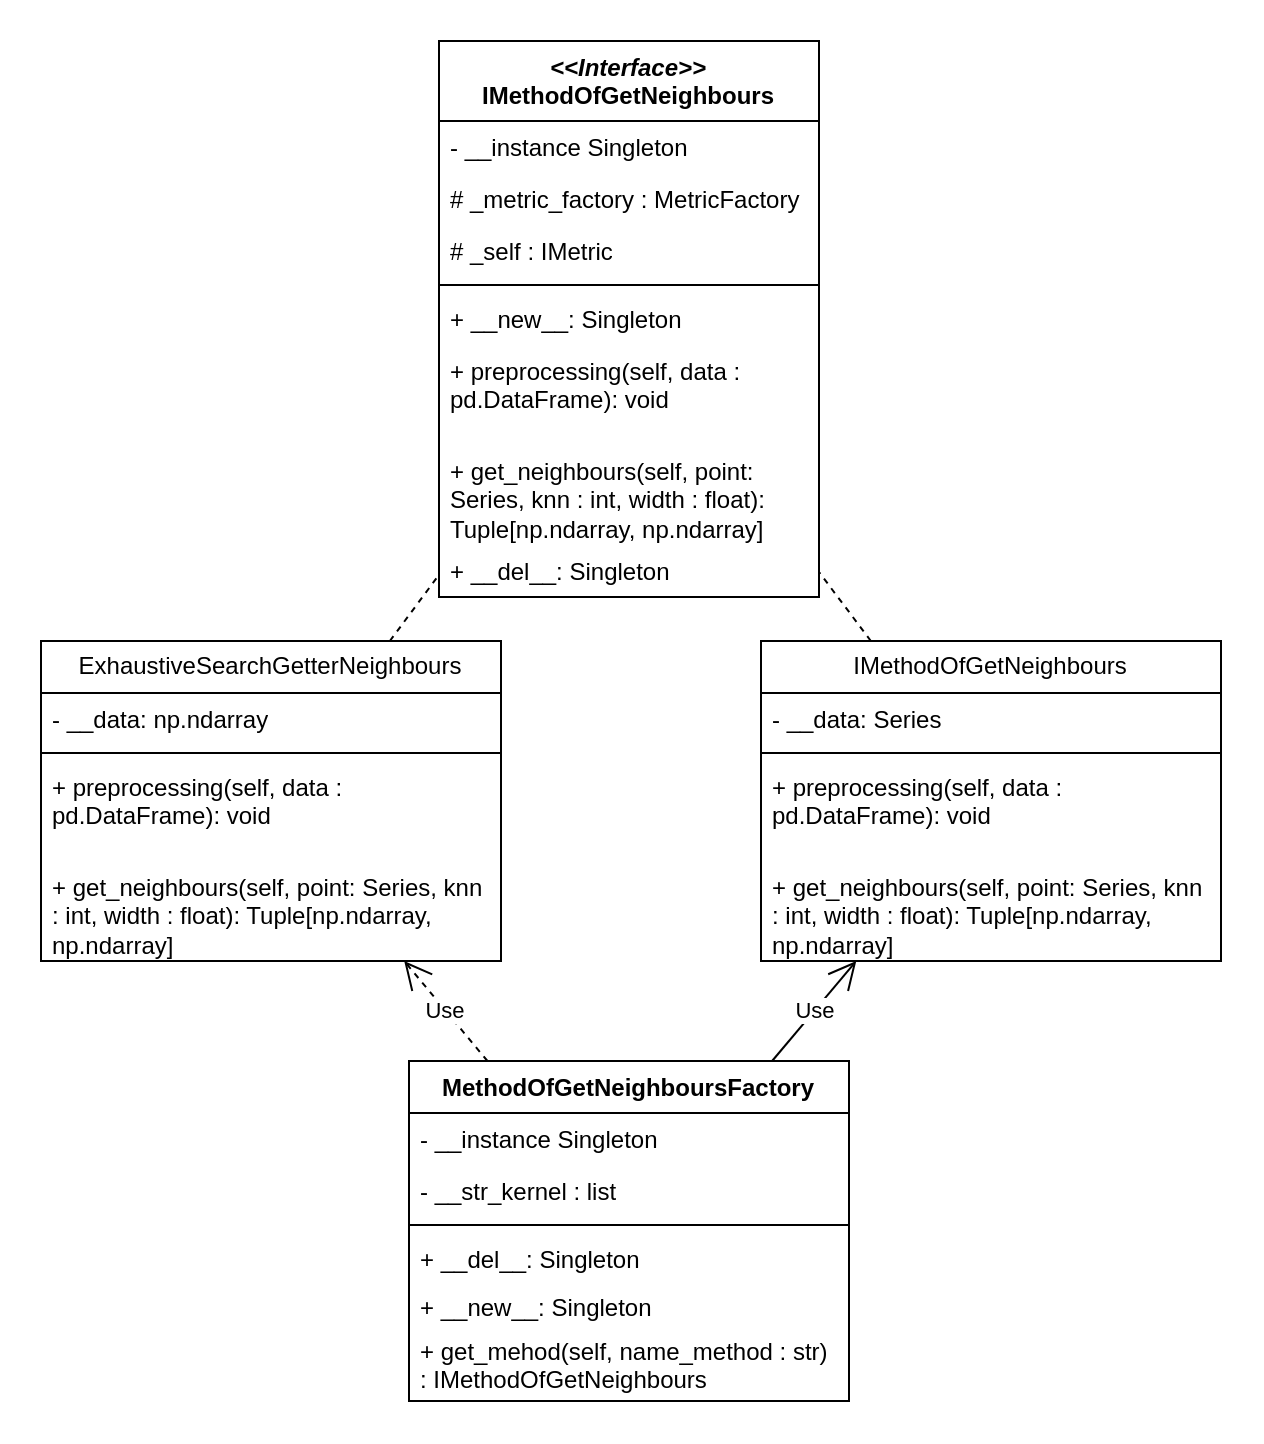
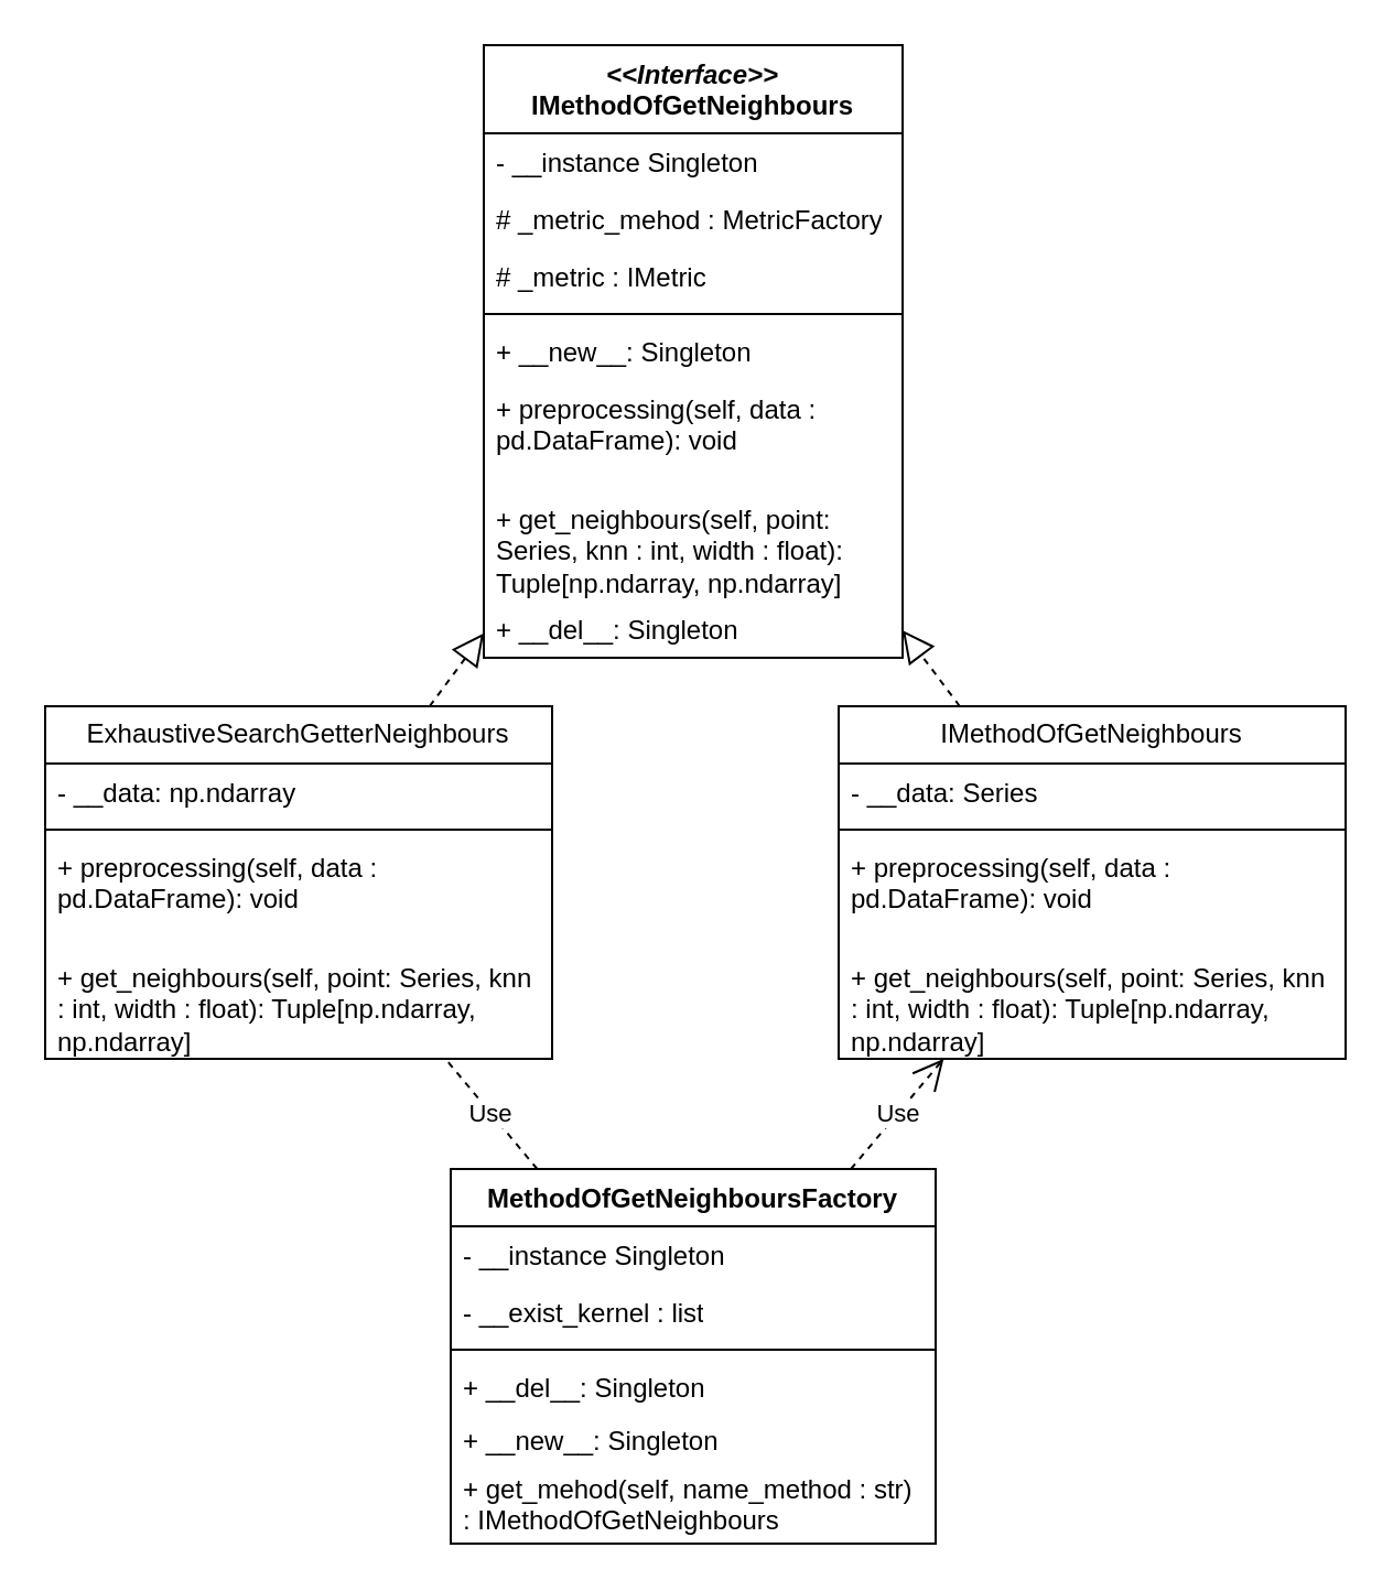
  <mxCell id="0" />
  <mxCell id="1" parent="0" />
  <mxCell id="2" value="ExhaustiveSearchGetterNeighbours" style="swimlane;fontStyle=0;childLayout=stackLayout;horizontal=1;startSize=26;fillColor=none;horizontalStack=0;resizeParent=1;resizeParentMax=0;resizeLast=0;collapsible=1;marginBottom=0;whiteSpace=wrap;html=1;" vertex="1" parent="1"><mxGeometry x="20" y="320" width="230" height="160" as="geometry" /></mxCell>
  <mxCell id="3" value="- __data: np.ndarray" style="text;strokeColor=none;fillColor=none;align=left;verticalAlign=top;spacingLeft=4;spacingRight=4;overflow=hidden;rotatable=0;points=[[0,0.5],[1,0.5]];portConstraint=eastwest;whiteSpace=wrap;html=1;" vertex="1" parent="2"><mxGeometry y="26" width="230" height="26" as="geometry" /></mxCell>
  <mxCell id="4" value="" style="line;strokeWidth=1;fillColor=none;align=left;verticalAlign=middle;spacingTop=-1;spacingLeft=3;spacingRight=3;rotatable=0;labelPosition=right;points=[];portConstraint=eastwest;strokeColor=inherit;" vertex="1" parent="2"><mxGeometry y="52" width="230" height="8" as="geometry" /></mxCell>
  <mxCell id="5" value="+ preprocessing(self, data : pd.DataFrame): void" style="text;strokeColor=none;fillColor=none;align=left;verticalAlign=top;spacingLeft=4;spacingRight=4;overflow=hidden;rotatable=0;points=[[0,0.5],[1,0.5]];portConstraint=eastwest;whiteSpace=wrap;html=1;" vertex="1" parent="2"><mxGeometry y="60" width="230" height="50" as="geometry" /></mxCell>
  <mxCell id="6" value="+ get_neighbours(self, point: Series, knn : int, width : float): Tuple[np.ndarray, np.ndarray]" style="text;strokeColor=none;fillColor=none;align=left;verticalAlign=top;spacingLeft=4;spacingRight=4;overflow=hidden;rotatable=0;points=[[0,0.5],[1,0.5]];portConstraint=eastwest;whiteSpace=wrap;html=1;" vertex="1" parent="2"><mxGeometry y="110" width="230" height="50" as="geometry" /></mxCell>
  <mxCell id="7" value="&lt;i&gt;&amp;lt;&amp;lt;Interface&amp;gt;&amp;gt;&lt;/i&gt;&lt;br&gt;&lt;b&gt;IMethodOfGetNeighbours&lt;/b&gt;" style="swimlane;fontStyle=1;align=center;verticalAlign=top;childLayout=stackLayout;horizontal=1;startSize=40;horizontalStack=0;resizeParent=1;resizeParentMax=0;resizeLast=0;collapsible=1;marginBottom=0;whiteSpace=wrap;html=1;" vertex="1" parent="1"><mxGeometry x="219" y="20" width="190" height="278" as="geometry"><mxRectangle x="540" y="160" width="120" height="40" as="alternateBounds" /></mxGeometry></mxCell>
  <mxCell id="8" value="- __instance Singleton" style="text;strokeColor=none;fillColor=none;align=left;verticalAlign=top;spacingLeft=4;spacingRight=4;overflow=hidden;rotatable=0;points=[[0,0.5],[1,0.5]];portConstraint=eastwest;whiteSpace=wrap;html=1;" vertex="1" parent="7"><mxGeometry y="40" width="190" height="26" as="geometry" /></mxCell>
- <mxCell id="9" value="# _metric_factory : MetricFactory" style="text;strokeColor=none;fillColor=none;align=left;verticalAlign=top;spacingLeft=4;spacingRight=4;overflow=hidden;rotatable=0;points=[[0,0.5],[1,0.5]];portConstraint=eastwest;whiteSpace=wrap;html=1;" vertex="1" parent="7"><mxGeometry y="66" width="190" height="26" as="geometry" /></mxCell>
- <mxCell id="10" value="# _self : IMetric" style="text;strokeColor=none;fillColor=none;align=left;verticalAlign=top;spacingLeft=4;spacingRight=4;overflow=hidden;rotatable=0;points=[[0,0.5],[1,0.5]];portConstraint=eastwest;whiteSpace=wrap;html=1;" vertex="1" parent="7"><mxGeometry y="92" width="190" height="26" as="geometry" /></mxCell>
+ <mxCell id="9" value="# _metric_mehod : MetricFactory" style="text;strokeColor=none;fillColor=none;align=left;verticalAlign=top;spacingLeft=4;spacingRight=4;overflow=hidden;rotatable=0;points=[[0,0.5],[1,0.5]];portConstraint=eastwest;whiteSpace=wrap;html=1;" vertex="1" parent="7"><mxGeometry y="66" width="190" height="26" as="geometry" /></mxCell>
+ <mxCell id="10" value="# _metric : IMetric" style="text;strokeColor=none;fillColor=none;align=left;verticalAlign=top;spacingLeft=4;spacingRight=4;overflow=hidden;rotatable=0;points=[[0,0.5],[1,0.5]];portConstraint=eastwest;whiteSpace=wrap;html=1;" vertex="1" parent="7"><mxGeometry y="92" width="190" height="26" as="geometry" /></mxCell>
  <mxCell id="11" value="" style="line;strokeWidth=1;fillColor=none;align=left;verticalAlign=middle;spacingTop=-1;spacingLeft=3;spacingRight=3;rotatable=0;labelPosition=right;points=[];portConstraint=eastwest;strokeColor=inherit;" vertex="1" parent="7"><mxGeometry y="118" width="190" height="8" as="geometry" /></mxCell>
  <mxCell id="12" value="+ __new__: Singleton" style="text;strokeColor=none;fillColor=none;align=left;verticalAlign=top;spacingLeft=4;spacingRight=4;overflow=hidden;rotatable=0;points=[[0,0.5],[1,0.5]];portConstraint=eastwest;whiteSpace=wrap;html=1;" vertex="1" parent="7"><mxGeometry y="126" width="190" height="26" as="geometry" /></mxCell>
  <mxCell id="13" value="+ preprocessing(self, data : pd.DataFrame): void" style="text;strokeColor=none;fillColor=none;align=left;verticalAlign=top;spacingLeft=4;spacingRight=4;overflow=hidden;rotatable=0;points=[[0,0.5],[1,0.5]];portConstraint=eastwest;whiteSpace=wrap;html=1;" vertex="1" parent="7"><mxGeometry y="152" width="190" height="50" as="geometry" /></mxCell>
  <mxCell id="14" value="+ get_neighbours(self, point: Series, knn : int, width : float): Tuple[np.ndarray, np.ndarray]" style="text;strokeColor=none;fillColor=none;align=left;verticalAlign=top;spacingLeft=4;spacingRight=4;overflow=hidden;rotatable=0;points=[[0,0.5],[1,0.5]];portConstraint=eastwest;whiteSpace=wrap;html=1;" vertex="1" parent="7"><mxGeometry y="202" width="190" height="50" as="geometry" /></mxCell>
  <mxCell id="15" value="+ __del__: Singleton" style="text;strokeColor=none;fillColor=none;align=left;verticalAlign=top;spacingLeft=4;spacingRight=4;overflow=hidden;rotatable=0;points=[[0,0.5],[1,0.5]];portConstraint=eastwest;whiteSpace=wrap;html=1;" vertex="1" parent="7"><mxGeometry y="252" width="190" height="26" as="geometry" /></mxCell>
  <mxCell id="16" value="MethodOfGetNeighboursFactory" style="swimlane;fontStyle=1;align=center;verticalAlign=top;childLayout=stackLayout;horizontal=1;startSize=26;horizontalStack=0;resizeParent=1;resizeParentMax=0;resizeLast=0;collapsible=1;marginBottom=0;whiteSpace=wrap;html=1;" vertex="1" parent="1"><mxGeometry x="204" y="530" width="220" height="170" as="geometry" /></mxCell>
  <mxCell id="17" value="- __instance Singleton" style="text;strokeColor=none;fillColor=none;align=left;verticalAlign=top;spacingLeft=4;spacingRight=4;overflow=hidden;rotatable=0;points=[[0,0.5],[1,0.5]];portConstraint=eastwest;whiteSpace=wrap;html=1;" vertex="1" parent="16"><mxGeometry y="26" width="220" height="26" as="geometry" /></mxCell>
- <mxCell id="18" value="- __str_kernel : list" style="text;strokeColor=none;fillColor=none;align=left;verticalAlign=top;spacingLeft=4;spacingRight=4;overflow=hidden;rotatable=0;points=[[0,0.5],[1,0.5]];portConstraint=eastwest;whiteSpace=wrap;html=1;" vertex="1" parent="16"><mxGeometry y="52" width="220" height="26" as="geometry" /></mxCell>
+ <mxCell id="18" value="- __exist_kernel : list" style="text;strokeColor=none;fillColor=none;align=left;verticalAlign=top;spacingLeft=4;spacingRight=4;overflow=hidden;rotatable=0;points=[[0,0.5],[1,0.5]];portConstraint=eastwest;whiteSpace=wrap;html=1;" vertex="1" parent="16"><mxGeometry y="52" width="220" height="26" as="geometry" /></mxCell>
  <mxCell id="19" value="" style="line;strokeWidth=1;fillColor=none;align=left;verticalAlign=middle;spacingTop=-1;spacingLeft=3;spacingRight=3;rotatable=0;labelPosition=right;points=[];portConstraint=eastwest;strokeColor=inherit;" vertex="1" parent="16"><mxGeometry y="78" width="220" height="8" as="geometry" /></mxCell>
  <mxCell id="20" value="+ __del__: Singleton" style="text;strokeColor=none;fillColor=none;align=left;verticalAlign=top;spacingLeft=4;spacingRight=4;overflow=hidden;rotatable=0;points=[[0,0.5],[1,0.5]];portConstraint=eastwest;whiteSpace=wrap;html=1;" vertex="1" parent="16"><mxGeometry y="86" width="220" height="24" as="geometry" /></mxCell>
  <mxCell id="21" value="+ __new__: Singleton" style="text;strokeColor=none;fillColor=none;align=left;verticalAlign=top;spacingLeft=4;spacingRight=4;overflow=hidden;rotatable=0;points=[[0,0.5],[1,0.5]];portConstraint=eastwest;whiteSpace=wrap;html=1;" vertex="1" parent="16"><mxGeometry y="110" width="220" height="22" as="geometry" /></mxCell>
  <mxCell id="22" value="&lt;div&gt;+ get_mehod(self, name_method : str) : IMethodOfGetNeighbours&lt;br&gt;&lt;/div&gt;" style="text;strokeColor=none;fillColor=none;align=left;verticalAlign=top;spacingLeft=4;spacingRight=4;overflow=hidden;rotatable=0;points=[[0,0.5],[1,0.5]];portConstraint=eastwest;whiteSpace=wrap;html=1;" vertex="1" parent="16"><mxGeometry y="132" width="220" height="38" as="geometry" /></mxCell>
- <mxCell id="23" value="" style="endArrow=none;dashed=1;endFill=0;endSize=12;html=1;rounded=0;" edge="1" parent="1" source="2" target="7"><mxGeometry width="160" relative="1" as="geometry"><mxPoint x="380" y="370" as="sourcePoint" /><mxPoint x="540" y="370" as="targetPoint" /></mxGeometry></mxCell>
- <mxCell id="24" value="Use" style="endArrow=open;endSize=12;dashed=1;html=1;rounded=0;" edge="1" parent="1" source="16" target="2"><mxGeometry width="160" relative="1" as="geometry"><mxPoint x="250" y="380" as="sourcePoint" /><mxPoint x="410" y="380" as="targetPoint" /></mxGeometry></mxCell>
+ <mxCell id="23" value="" style="endArrow=block;dashed=1;endFill=0;endSize=12;html=1;rounded=0;" edge="1" parent="1" source="2" target="7"><mxGeometry width="160" relative="1" as="geometry"><mxPoint x="380" y="370" as="sourcePoint" /><mxPoint x="540" y="370" as="targetPoint" /></mxGeometry></mxCell>
+ <mxCell id="24" value="Use" style="endArrow=none;endSize=12;dashed=1;html=1;rounded=0;" edge="1" parent="1" source="16" target="2"><mxGeometry width="160" relative="1" as="geometry"><mxPoint x="250" y="380" as="sourcePoint" /><mxPoint x="410" y="380" as="targetPoint" /></mxGeometry></mxCell>
  <mxCell id="25" value="IMethodOfGetNeighbours" style="swimlane;fontStyle=0;childLayout=stackLayout;horizontal=1;startSize=26;fillColor=none;horizontalStack=0;resizeParent=1;resizeParentMax=0;resizeLast=0;collapsible=1;marginBottom=0;whiteSpace=wrap;html=1;" vertex="1" parent="1"><mxGeometry x="380" y="320" width="230" height="160" as="geometry" /></mxCell>
  <mxCell id="26" value="- __data: Series" style="text;strokeColor=none;fillColor=none;align=left;verticalAlign=top;spacingLeft=4;spacingRight=4;overflow=hidden;rotatable=0;points=[[0,0.5],[1,0.5]];portConstraint=eastwest;whiteSpace=wrap;html=1;" vertex="1" parent="25"><mxGeometry y="26" width="230" height="26" as="geometry" /></mxCell>
  <mxCell id="27" value="" style="line;strokeWidth=1;fillColor=none;align=left;verticalAlign=middle;spacingTop=-1;spacingLeft=3;spacingRight=3;rotatable=0;labelPosition=right;points=[];portConstraint=eastwest;strokeColor=inherit;" vertex="1" parent="25"><mxGeometry y="52" width="230" height="8" as="geometry" /></mxCell>
  <mxCell id="28" value="+ preprocessing(self, data : pd.DataFrame): void" style="text;strokeColor=none;fillColor=none;align=left;verticalAlign=top;spacingLeft=4;spacingRight=4;overflow=hidden;rotatable=0;points=[[0,0.5],[1,0.5]];portConstraint=eastwest;whiteSpace=wrap;html=1;" vertex="1" parent="25"><mxGeometry y="60" width="230" height="50" as="geometry" /></mxCell>
  <mxCell id="29" value="+ get_neighbours(self, point: Series, knn : int, width : float): Tuple[np.ndarray, np.ndarray]" style="text;strokeColor=none;fillColor=none;align=left;verticalAlign=top;spacingLeft=4;spacingRight=4;overflow=hidden;rotatable=0;points=[[0,0.5],[1,0.5]];portConstraint=eastwest;whiteSpace=wrap;html=1;" vertex="1" parent="25"><mxGeometry y="110" width="230" height="50" as="geometry" /></mxCell>
- <mxCell id="30" value="" style="endArrow=none;dashed=1;endFill=0;endSize=12;html=1;rounded=0;" edge="1" parent="1" source="25" target="7"><mxGeometry width="160" relative="1" as="geometry"><mxPoint x="520" y="292" as="sourcePoint" /><mxPoint x="608" y="210" as="targetPoint" /></mxGeometry></mxCell>
- <mxCell id="31" value="Use" style="endArrow=open;endSize=12;dashed=0;html=1;rounded=0;" edge="1" parent="1" source="16" target="25"><mxGeometry width="160" relative="1" as="geometry"><mxPoint x="589" y="577" as="sourcePoint" /><mxPoint x="530" y="530" as="targetPoint" /></mxGeometry></mxCell>
+ <mxCell id="30" value="" style="endArrow=block;dashed=1;endFill=0;endSize=12;html=1;rounded=0;" edge="1" parent="1" source="25" target="7"><mxGeometry width="160" relative="1" as="geometry"><mxPoint x="520" y="292" as="sourcePoint" /><mxPoint x="608" y="210" as="targetPoint" /></mxGeometry></mxCell>
+ <mxCell id="31" value="Use" style="endArrow=open;endSize=12;dashed=1;html=1;rounded=0;" edge="1" parent="1" source="16" target="25"><mxGeometry width="160" relative="1" as="geometry"><mxPoint x="589" y="577" as="sourcePoint" /><mxPoint x="530" y="530" as="targetPoint" /></mxGeometry></mxCell>
